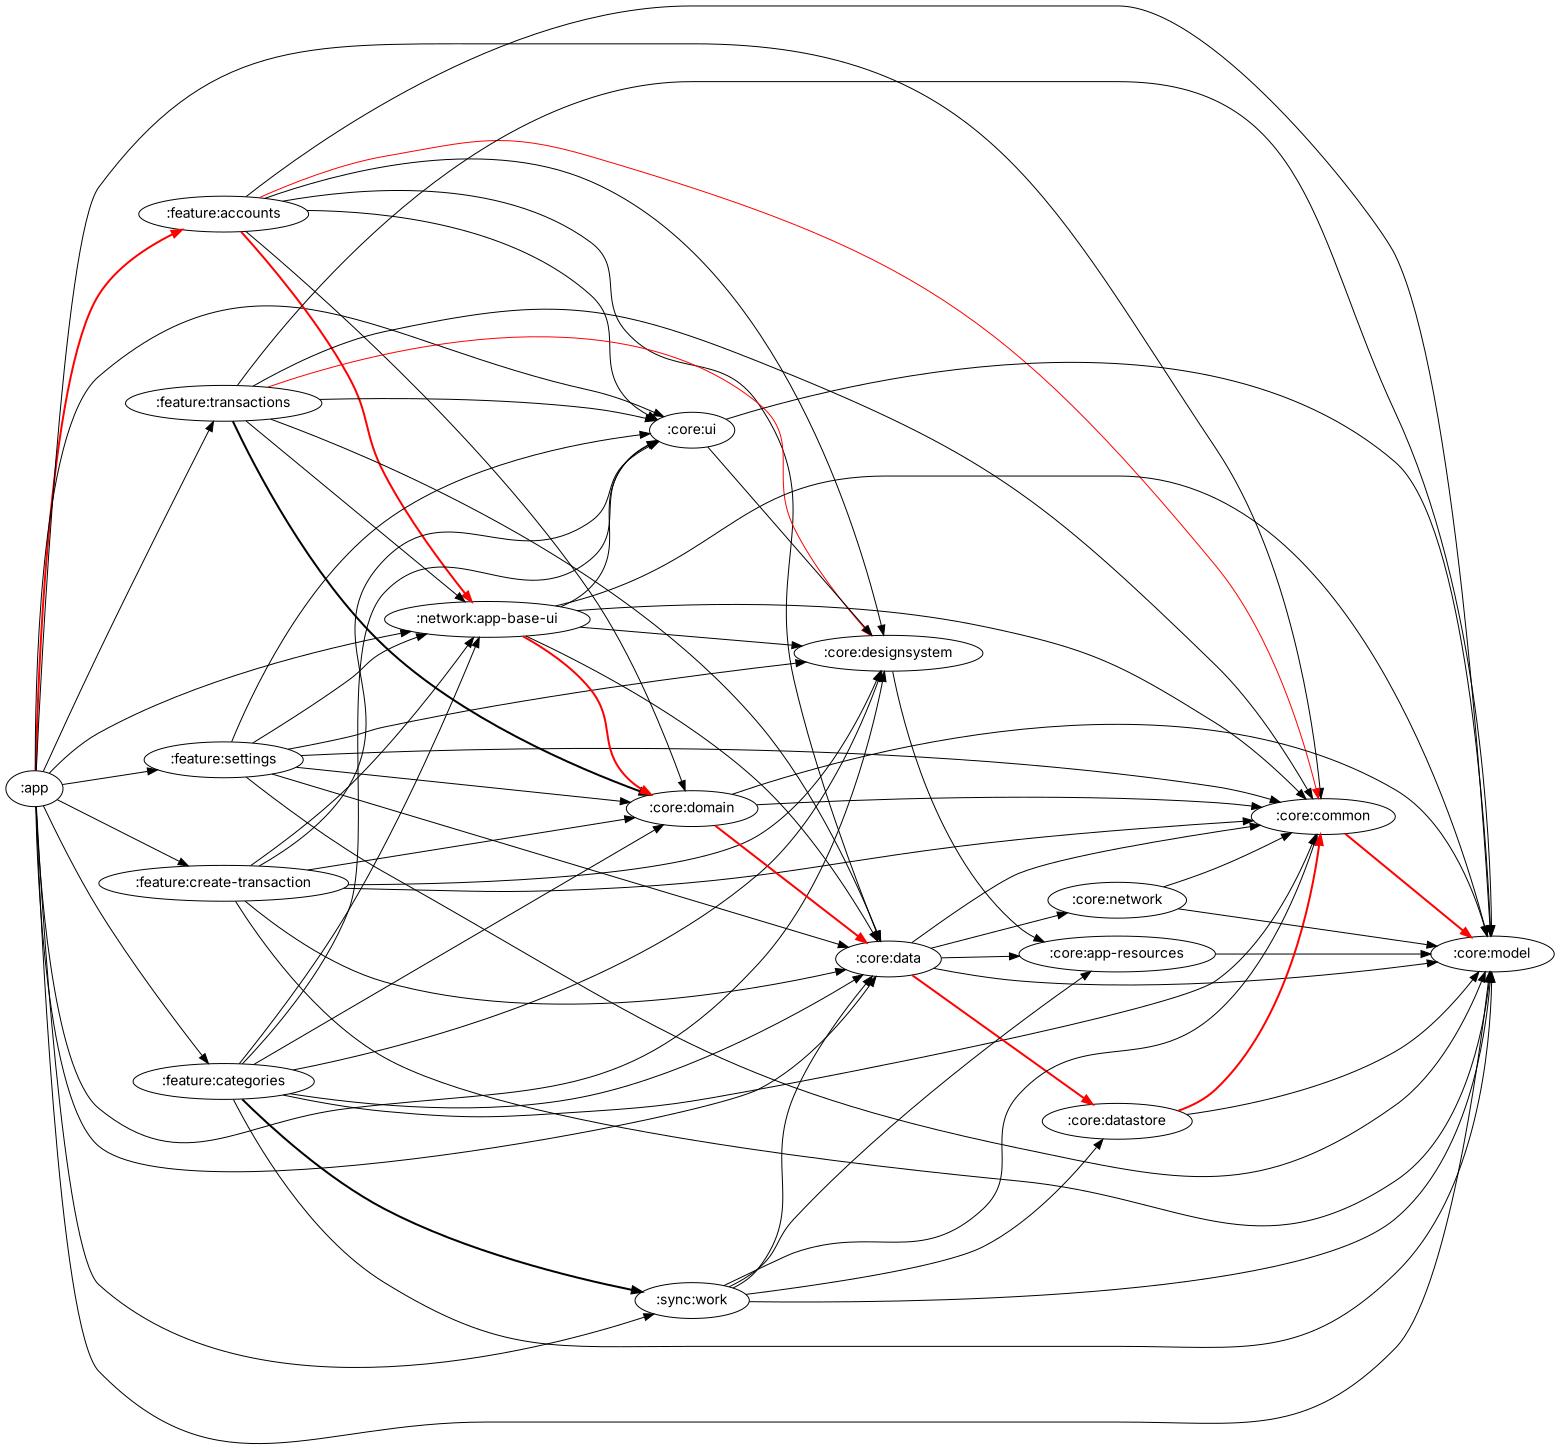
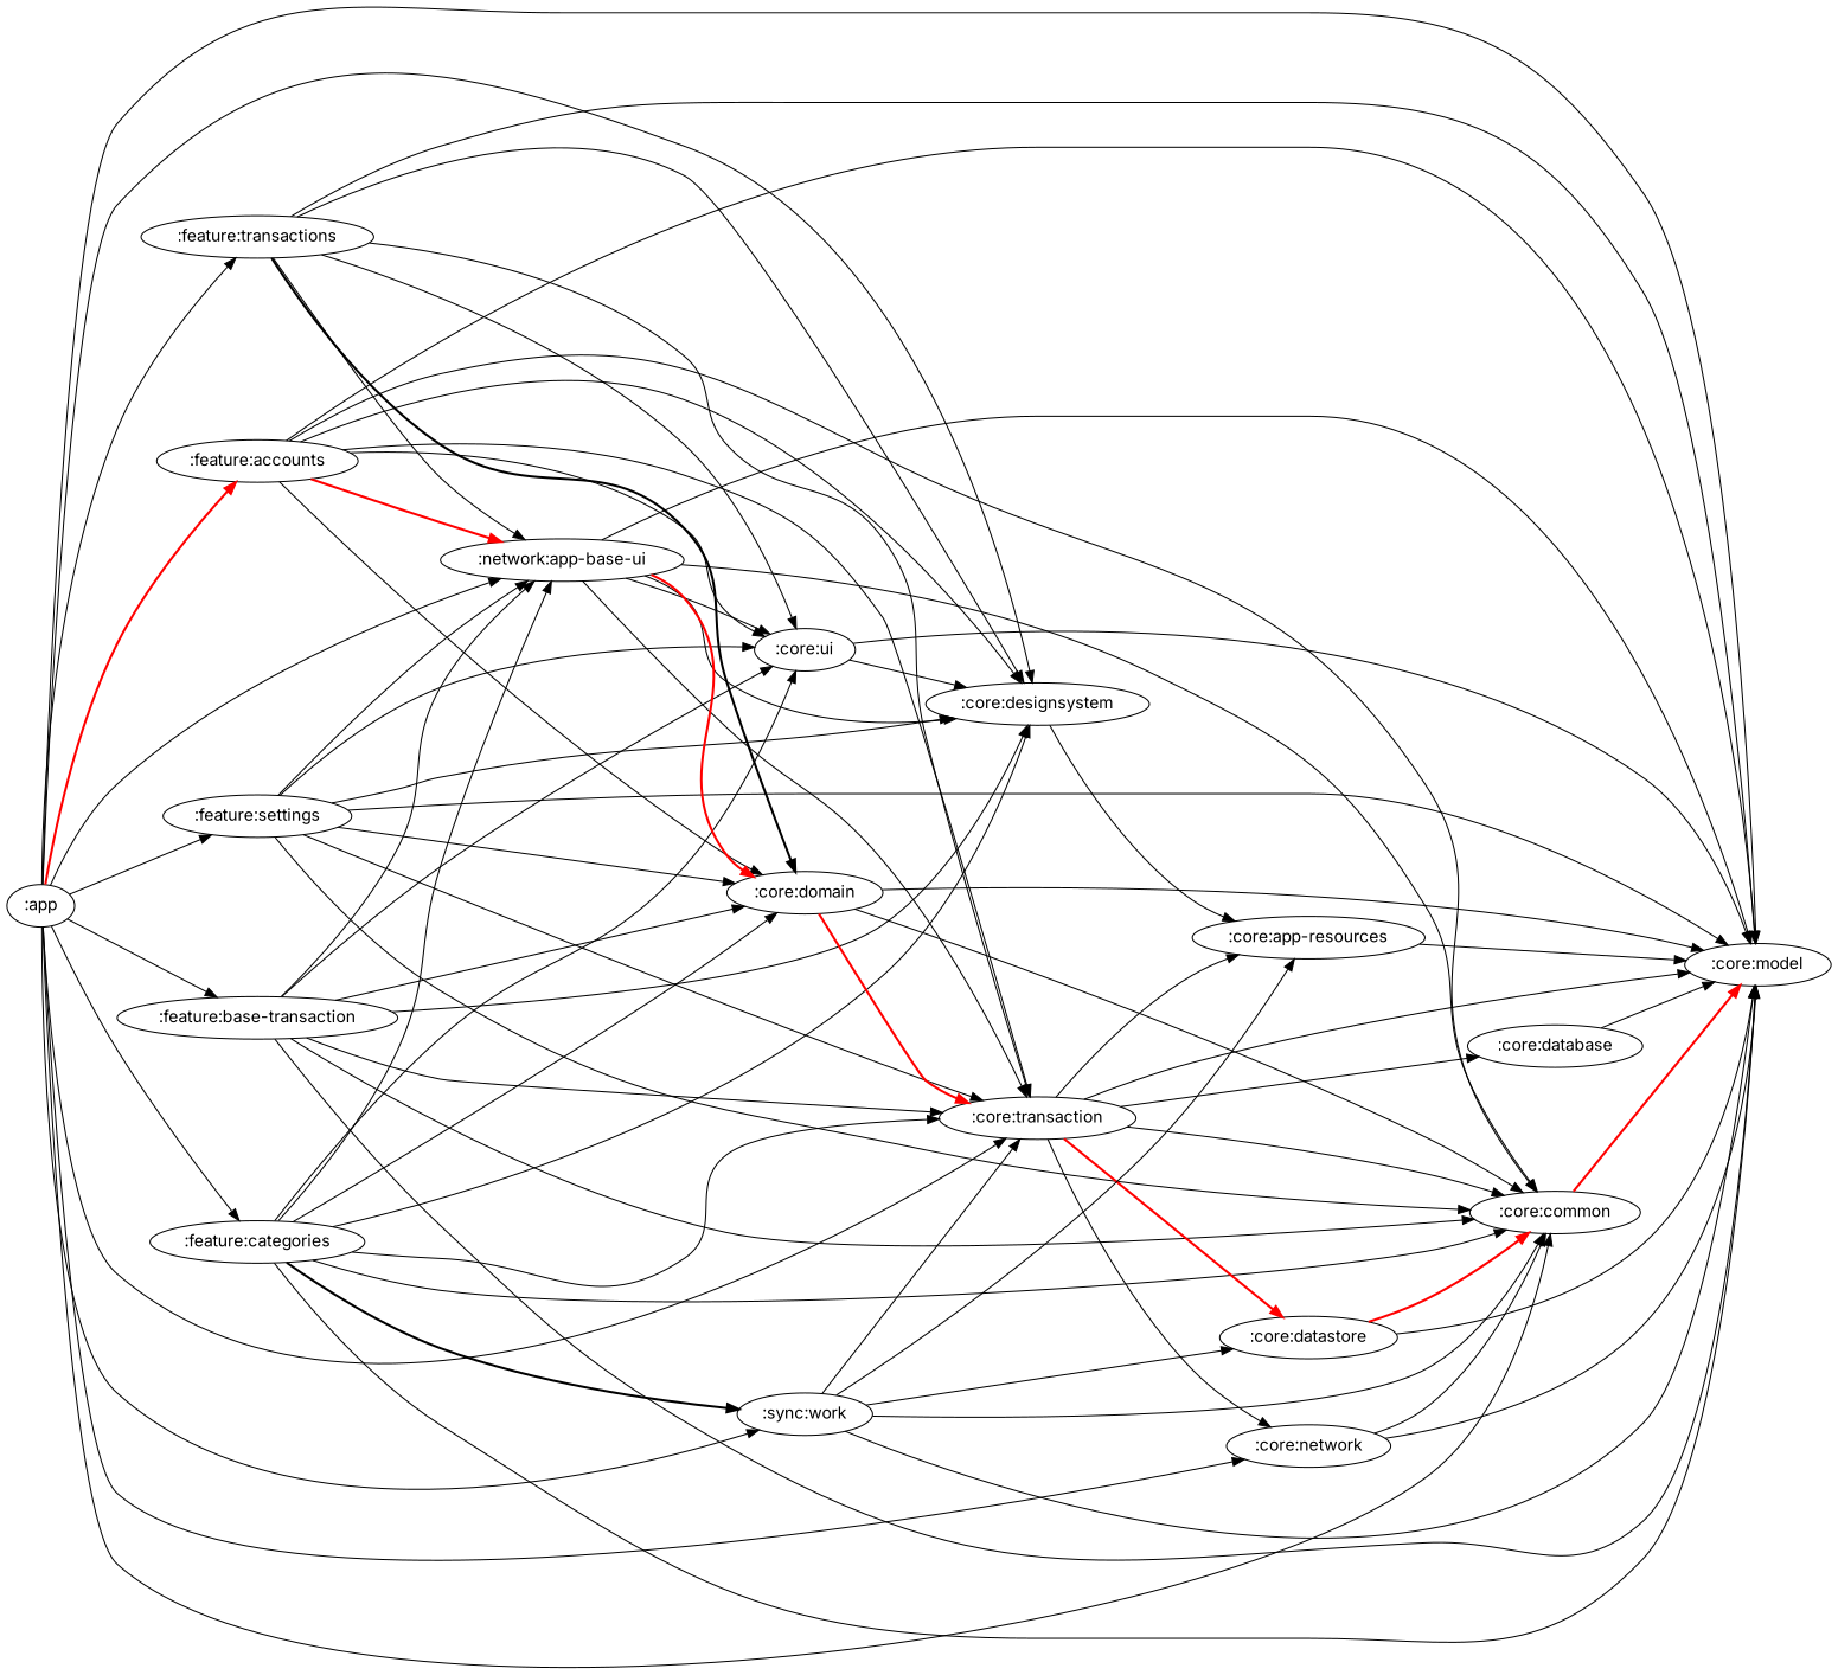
  digraph {
    fontname=Inter
    rankdir=LR
    node [fontname=Inter]
    edge [fontname=Inter]
    ":app"
    ":feature:accounts"
    ":feature:transactions"
    ":feature:categories"
    ":feature:settings"
-   ":feature:create-transaction"
+   ":feature:create-transaction" [label=":feature:base-transaction"]
    n7 [label=":network:app-base-ui"]
    ":core:common"
-   ":core:data"
+   ":core:data" [label=":core:transaction"]
    ":core:model"
    ":core:designsystem"
    ":core:ui"
    ":sync:work"
    ":core:domain"
    ":core:app-resources"
+   ":core:database"
    ":core:datastore"
    ":core:network"
    ":app" -> ":feature:accounts" [color=red style=bold]
    ":app" -> ":feature:transactions"
    ":app" -> ":feature:categories"
    ":app" -> ":feature:settings"
    ":app" -> ":feature:create-transaction"
    ":app" -> n7
    ":app" -> ":core:common"
    ":app" -> ":core:data"
    ":app" -> ":core:model"
    ":app" -> ":core:designsystem"
-   ":app" -> ":core:ui"
+   ":app" -> ":core:network"
    ":app" -> ":sync:work"
    ":feature:accounts" -> n7 [color=red style=bold]
-   ":feature:accounts" -> ":core:common" [color=red]
+   ":feature:accounts" -> ":core:common"
    ":feature:accounts" -> ":core:data"
    ":feature:accounts" -> ":core:model"
    ":feature:accounts" -> ":core:designsystem"
    ":feature:accounts" -> ":core:ui"
    ":feature:accounts" -> ":core:domain"
    ":feature:transactions" -> n7
-   ":feature:transactions" -> ":core:common"
    ":feature:transactions" -> ":core:data"
    ":feature:transactions" -> ":core:model"
-   ":feature:transactions" -> ":core:designsystem" [color=red]
+   ":feature:transactions" -> ":core:designsystem"
    ":feature:transactions" -> ":core:ui"
    ":feature:transactions" -> ":core:domain" [style=bold]
    ":feature:categories" -> n7
    ":feature:categories" -> ":core:common"
    ":feature:categories" -> ":core:data"
    ":feature:categories" -> ":core:model"
    ":feature:categories" -> ":core:designsystem"
    ":feature:categories" -> ":core:ui"
    ":feature:categories" -> ":sync:work" [style=bold]
    ":feature:categories" -> ":core:domain"
    ":feature:settings" -> n7
    ":feature:settings" -> ":core:common"
    ":feature:settings" -> ":core:data"
    ":feature:settings" -> ":core:model"
    ":feature:settings" -> ":core:designsystem"
    ":feature:settings" -> ":core:ui"
    ":feature:settings" -> ":core:domain"
    ":feature:create-transaction" -> n7
    ":feature:create-transaction" -> ":core:common"
    ":feature:create-transaction" -> ":core:data"
    ":feature:create-transaction" -> ":core:model"
    ":feature:create-transaction" -> ":core:designsystem"
    ":feature:create-transaction" -> ":core:ui"
    ":feature:create-transaction" -> ":core:domain"
    n7 -> ":core:common"
    n7 -> ":core:data"
    n7 -> ":core:model"
    n7 -> ":core:designsystem"
    n7 -> ":core:ui"
    n7 -> ":core:domain" [color=red style=bold]
    ":core:common" -> ":core:model" [color=red style=bold]
    ":core:data" -> ":core:common"
    ":core:data" -> ":core:model"
    ":core:data" -> ":core:app-resources"
+   ":core:data" -> ":core:database"
    ":core:data" -> ":core:datastore" [color=red style=bold]
    ":core:data" -> ":core:network"
    ":core:designsystem" -> ":core:app-resources"
    ":core:ui" -> ":core:model"
    ":core:ui" -> ":core:designsystem"
    ":sync:work" -> ":core:common"
    ":sync:work" -> ":core:data"
    ":sync:work" -> ":core:model"
    ":sync:work" -> ":core:app-resources"
    ":sync:work" -> ":core:datastore"
    ":core:domain" -> ":core:common"
    ":core:domain" -> ":core:data" [color=red style=bold]
    ":core:domain" -> ":core:model"
    ":core:app-resources" -> ":core:model"
+   ":core:database" -> ":core:model"
    ":core:datastore" -> ":core:common" [color=red style=bold]
    ":core:datastore" -> ":core:model"
    ":core:network" -> ":core:common"
    ":core:network" -> ":core:model"
  }
